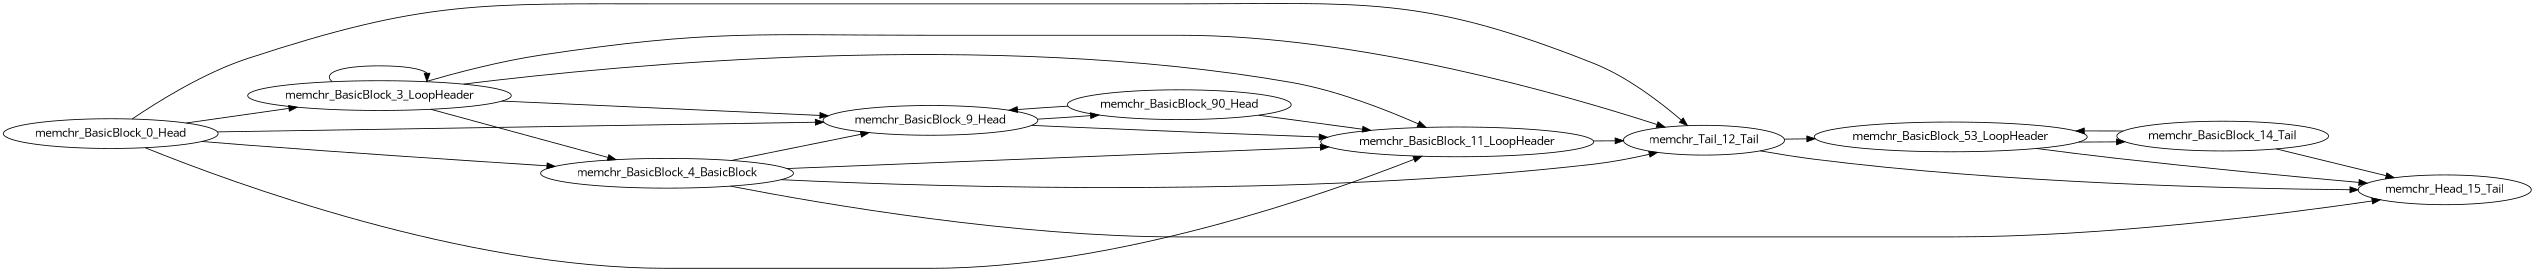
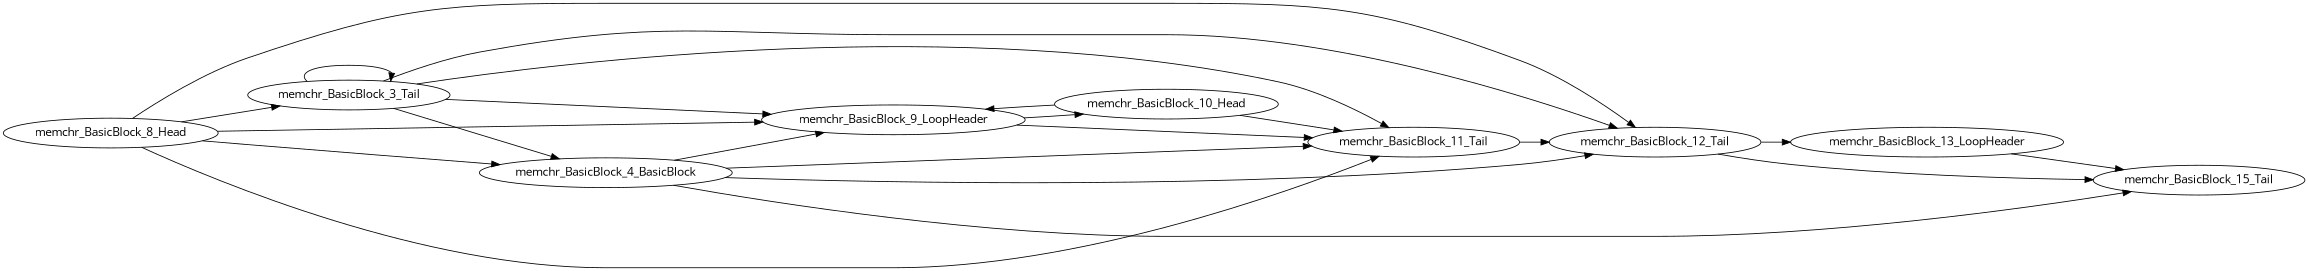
  digraph {
    fontname="Open Sans"
    rankdir=LR
    node [fontname="Open Sans"]
    edge [fontname="Open Sans"]
-   memchr_BasicBlock_13_LoopHeader [label=memchr_BasicBlock_53_LoopHeader]
-   memchr_BasicBlock_15_Tail [label=memchr_Head_15_Tail]
-   memchr_BasicBlock_14_Tail
+   memchr_BasicBlock_13_LoopHeader
+   memchr_BasicBlock_15_Tail
    n4 [label=memchr_BasicBlock_4_BasicBlock]
-   memchr_BasicBlock_12_Tail [label=memchr_Tail_12_Tail]
-   memchr_BasicBlock_9_LoopHeader [label=memchr_BasicBlock_9_Head]
-   memchr_BasicBlock_11_Tail [label=memchr_BasicBlock_11_LoopHeader]
-   memchr_BasicBlock_10_Head [label=memchr_BasicBlock_90_Head]
-   memchr_BasicBlock_0_Head
-   memchr_BasicBlock_3_Tail [label=memchr_BasicBlock_3_LoopHeader]
+   memchr_BasicBlock_12_Tail
+   memchr_BasicBlock_9_LoopHeader
+   memchr_BasicBlock_11_Tail
+   memchr_BasicBlock_10_Head
+   memchr_BasicBlock_0_Head [label=memchr_BasicBlock_8_Head]
+   memchr_BasicBlock_3_Tail
    memchr_BasicBlock_13_LoopHeader -> memchr_BasicBlock_15_Tail
-   memchr_BasicBlock_13_LoopHeader -> memchr_BasicBlock_14_Tail
-   memchr_BasicBlock_14_Tail -> memchr_BasicBlock_13_LoopHeader
-   memchr_BasicBlock_14_Tail -> memchr_BasicBlock_15_Tail
    n4 -> memchr_BasicBlock_15_Tail
    n4 -> memchr_BasicBlock_12_Tail
    n4 -> memchr_BasicBlock_9_LoopHeader
    n4 -> memchr_BasicBlock_11_Tail
    memchr_BasicBlock_12_Tail -> memchr_BasicBlock_13_LoopHeader
    memchr_BasicBlock_12_Tail -> memchr_BasicBlock_15_Tail
    memchr_BasicBlock_9_LoopHeader -> memchr_BasicBlock_11_Tail
    memchr_BasicBlock_9_LoopHeader -> memchr_BasicBlock_10_Head
    memchr_BasicBlock_11_Tail -> memchr_BasicBlock_12_Tail
    memchr_BasicBlock_10_Head -> memchr_BasicBlock_9_LoopHeader
    memchr_BasicBlock_10_Head -> memchr_BasicBlock_11_Tail
    memchr_BasicBlock_0_Head -> n4
    memchr_BasicBlock_0_Head -> memchr_BasicBlock_12_Tail
    memchr_BasicBlock_0_Head -> memchr_BasicBlock_9_LoopHeader
    memchr_BasicBlock_0_Head -> memchr_BasicBlock_11_Tail
    memchr_BasicBlock_0_Head -> memchr_BasicBlock_3_Tail
    memchr_BasicBlock_3_Tail -> n4
    memchr_BasicBlock_3_Tail -> memchr_BasicBlock_12_Tail
    memchr_BasicBlock_3_Tail -> memchr_BasicBlock_9_LoopHeader
    memchr_BasicBlock_3_Tail -> memchr_BasicBlock_11_Tail
    memchr_BasicBlock_3_Tail -> memchr_BasicBlock_3_Tail
  }
